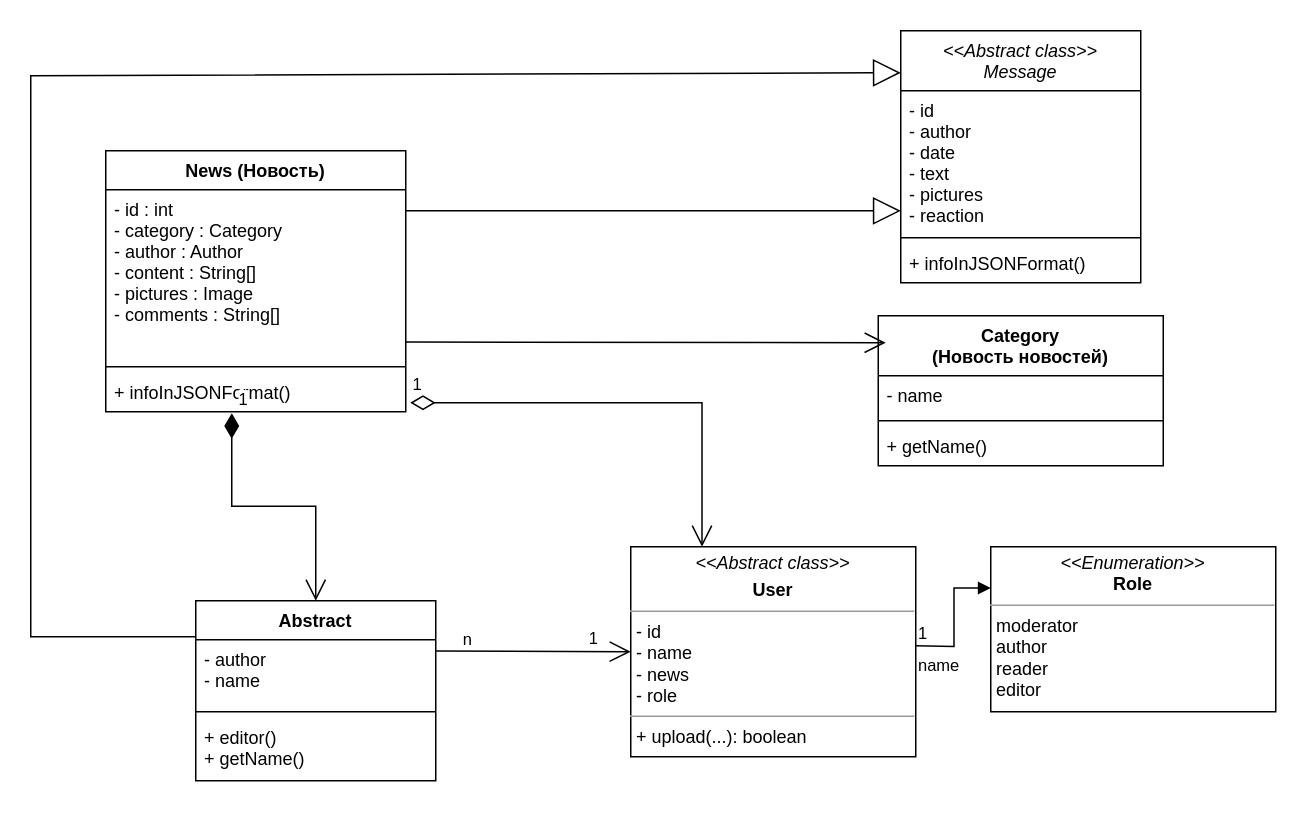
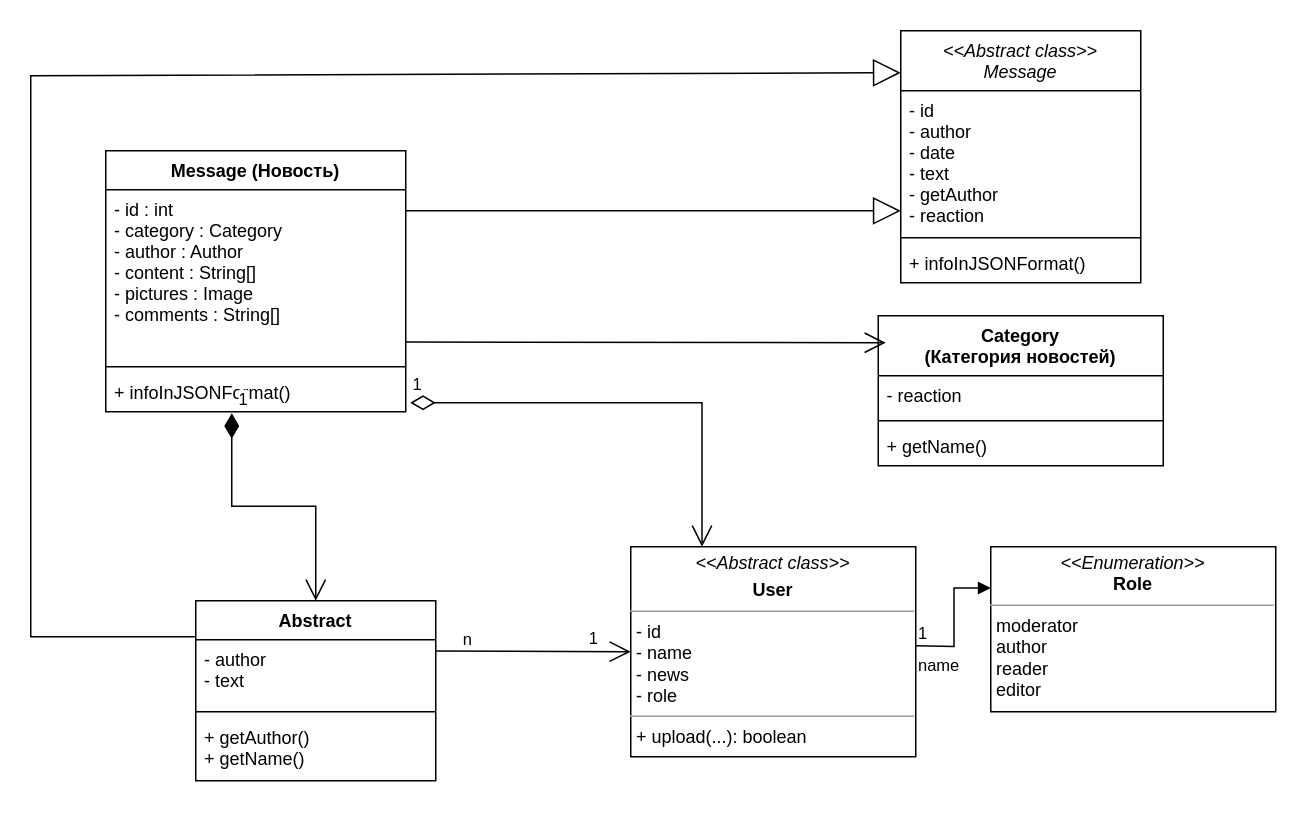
  <mxCell id="0" />
  <mxCell id="1" parent="0" />
- <mxCell id="2" value="News (Новость)" style="swimlane;fontStyle=1;align=center;verticalAlign=top;childLayout=stackLayout;horizontal=1;startSize=26;horizontalStack=0;resizeParent=1;resizeParentMax=0;resizeLast=0;collapsible=1;marginBottom=0;" vertex="1" parent="1"><mxGeometry x="70" y="100" width="200" height="174" as="geometry" /></mxCell>
+ <mxCell id="2" value="Message (Новость)" style="swimlane;fontStyle=1;align=center;verticalAlign=top;childLayout=stackLayout;horizontal=1;startSize=26;horizontalStack=0;resizeParent=1;resizeParentMax=0;resizeLast=0;collapsible=1;marginBottom=0;" vertex="1" parent="1"><mxGeometry x="70" y="100" width="200" height="174" as="geometry" /></mxCell>
  <mxCell id="3" value="- id : int&#10;- category : Category&#10;- author : Author&#10;- content : String[]&#10;- pictures : Image&#10;- comments : String[]" style="text;strokeColor=none;fillColor=none;align=left;verticalAlign=top;spacingLeft=4;spacingRight=4;overflow=hidden;rotatable=0;points=[[0,0.5],[1,0.5]];portConstraint=eastwest;" vertex="1" parent="2"><mxGeometry y="26" width="200" height="114" as="geometry" /></mxCell>
  <mxCell id="4" value="" style="line;strokeWidth=1;fillColor=none;align=left;verticalAlign=middle;spacingTop=-1;spacingLeft=3;spacingRight=3;rotatable=0;labelPosition=right;points=[];portConstraint=eastwest;strokeColor=inherit;" vertex="1" parent="2"><mxGeometry y="140" width="200" height="8" as="geometry" /></mxCell>
  <mxCell id="5" value="+ infoInJSONFormat()" style="text;strokeColor=none;fillColor=none;align=left;verticalAlign=top;spacingLeft=4;spacingRight=4;overflow=hidden;rotatable=0;points=[[0,0.5],[1,0.5]];portConstraint=eastwest;" vertex="1" parent="2"><mxGeometry y="148" width="200" height="26" as="geometry" /></mxCell>
- <mxCell id="6" value="Category&#10;(Новость новостей)" style="swimlane;fontStyle=1;align=center;verticalAlign=top;childLayout=stackLayout;horizontal=1;startSize=40;horizontalStack=0;resizeParent=1;resizeParentMax=0;resizeLast=0;collapsible=1;marginBottom=0;" vertex="1" parent="1"><mxGeometry x="585" y="210" width="190" height="100" as="geometry" /></mxCell>
- <mxCell id="7" value="- name" style="text;strokeColor=none;fillColor=none;align=left;verticalAlign=top;spacingLeft=4;spacingRight=4;overflow=hidden;rotatable=0;points=[[0,0.5],[1,0.5]];portConstraint=eastwest;" vertex="1" parent="6"><mxGeometry y="40" width="190" height="26" as="geometry" /></mxCell>
+ <mxCell id="6" value="Category&#10;(Категория новостей)" style="swimlane;fontStyle=1;align=center;verticalAlign=top;childLayout=stackLayout;horizontal=1;startSize=40;horizontalStack=0;resizeParent=1;resizeParentMax=0;resizeLast=0;collapsible=1;marginBottom=0;" vertex="1" parent="1"><mxGeometry x="585" y="210" width="190" height="100" as="geometry" /></mxCell>
+ <mxCell id="7" value="- reaction" style="text;strokeColor=none;fillColor=none;align=left;verticalAlign=top;spacingLeft=4;spacingRight=4;overflow=hidden;rotatable=0;points=[[0,0.5],[1,0.5]];portConstraint=eastwest;" vertex="1" parent="6"><mxGeometry y="40" width="190" height="26" as="geometry" /></mxCell>
  <mxCell id="8" value="" style="line;strokeWidth=1;fillColor=none;align=left;verticalAlign=middle;spacingTop=-1;spacingLeft=3;spacingRight=3;rotatable=0;labelPosition=right;points=[];portConstraint=eastwest;strokeColor=inherit;" vertex="1" parent="6"><mxGeometry y="66" width="190" height="8" as="geometry" /></mxCell>
  <mxCell id="9" value="+ getName()" style="text;strokeColor=none;fillColor=none;align=left;verticalAlign=top;spacingLeft=4;spacingRight=4;overflow=hidden;rotatable=0;points=[[0,0.5],[1,0.5]];portConstraint=eastwest;" vertex="1" parent="6"><mxGeometry y="74" width="190" height="26" as="geometry" /></mxCell>
  <mxCell id="10" value="&lt;p style=&quot;margin:0px;margin-top:4px;text-align:center;&quot;&gt;&lt;i&gt;&amp;lt;&amp;lt;Abstract class&amp;gt;&amp;gt;&lt;/i&gt;&lt;br&gt;&lt;/p&gt;&lt;p style=&quot;margin:0px;margin-top:4px;text-align:center;&quot;&gt;&lt;b&gt;User&lt;/b&gt;&lt;/p&gt;&lt;hr size=&quot;1&quot;&gt;&lt;p style=&quot;margin:0px;margin-left:4px;&quot;&gt;- id&lt;/p&gt;&lt;p style=&quot;margin:0px;margin-left:4px;&quot;&gt;- name&lt;/p&gt;&lt;p style=&quot;margin:0px;margin-left:4px;&quot;&gt;- news&lt;/p&gt;&lt;p style=&quot;margin:0px;margin-left:4px;&quot;&gt;- role&lt;/p&gt;&lt;hr size=&quot;1&quot;&gt;&lt;p style=&quot;margin:0px;margin-left:4px;&quot;&gt;&lt;span style=&quot;background-color: initial;&quot;&gt;+ upload(...): boolean&lt;/span&gt;&lt;br&gt;&lt;/p&gt;" style="verticalAlign=top;align=left;overflow=fill;fontSize=12;fontFamily=Helvetica;html=1;" vertex="1" parent="1"><mxGeometry x="420" y="364" width="190" height="140" as="geometry" /></mxCell>
  <mxCell id="11" value="Abstract" style="swimlane;fontStyle=1;align=center;verticalAlign=top;childLayout=stackLayout;horizontal=1;startSize=26;horizontalStack=0;resizeParent=1;resizeParentMax=0;resizeLast=0;collapsible=1;marginBottom=0;" vertex="1" parent="1"><mxGeometry x="130" y="400" width="160" height="120" as="geometry" /></mxCell>
- <mxCell id="12" value="- author&#10;- name" style="text;strokeColor=none;fillColor=none;align=left;verticalAlign=top;spacingLeft=4;spacingRight=4;overflow=hidden;rotatable=0;points=[[0,0.5],[1,0.5]];portConstraint=eastwest;" vertex="1" parent="11"><mxGeometry y="26" width="160" height="44" as="geometry" /></mxCell>
+ <mxCell id="12" value="- author&#10;- text" style="text;strokeColor=none;fillColor=none;align=left;verticalAlign=top;spacingLeft=4;spacingRight=4;overflow=hidden;rotatable=0;points=[[0,0.5],[1,0.5]];portConstraint=eastwest;" vertex="1" parent="11"><mxGeometry y="26" width="160" height="44" as="geometry" /></mxCell>
  <mxCell id="13" value="" style="line;strokeWidth=1;fillColor=none;align=left;verticalAlign=middle;spacingTop=-1;spacingLeft=3;spacingRight=3;rotatable=0;labelPosition=right;points=[];portConstraint=eastwest;strokeColor=inherit;" vertex="1" parent="11"><mxGeometry y="70" width="160" height="8" as="geometry" /></mxCell>
- <mxCell id="14" value="+ editor()&#10;+ getName()" style="text;strokeColor=none;fillColor=none;align=left;verticalAlign=top;spacingLeft=4;spacingRight=4;overflow=hidden;rotatable=0;points=[[0,0.5],[1,0.5]];portConstraint=eastwest;" vertex="1" parent="11"><mxGeometry y="78" width="160" height="42" as="geometry" /></mxCell>
+ <mxCell id="14" value="+ getAuthor()&#10;+ getName()" style="text;strokeColor=none;fillColor=none;align=left;verticalAlign=top;spacingLeft=4;spacingRight=4;overflow=hidden;rotatable=0;points=[[0,0.5],[1,0.5]];portConstraint=eastwest;" vertex="1" parent="11"><mxGeometry y="78" width="160" height="42" as="geometry" /></mxCell>
  <mxCell id="15" value="&lt;&lt;Abstract class&gt;&gt;&#10;Message" style="swimlane;fontStyle=2;align=center;verticalAlign=top;childLayout=stackLayout;horizontal=1;startSize=40;horizontalStack=0;resizeParent=1;resizeParentMax=0;resizeLast=0;collapsible=1;marginBottom=0;" vertex="1" parent="1"><mxGeometry x="600" y="20" width="160" height="168" as="geometry" /></mxCell>
- <mxCell id="16" value="- id&#10;- author&#10;- date&#10;- text&#10;- pictures&#10;- reaction" style="text;strokeColor=none;fillColor=none;align=left;verticalAlign=top;spacingLeft=4;spacingRight=4;overflow=hidden;rotatable=0;points=[[0,0.5],[1,0.5]];portConstraint=eastwest;" vertex="1" parent="15"><mxGeometry y="40" width="160" height="94" as="geometry" /></mxCell>
+ <mxCell id="16" value="- id&#10;- author&#10;- date&#10;- text&#10;- getAuthor&#10;- reaction" style="text;strokeColor=none;fillColor=none;align=left;verticalAlign=top;spacingLeft=4;spacingRight=4;overflow=hidden;rotatable=0;points=[[0,0.5],[1,0.5]];portConstraint=eastwest;" vertex="1" parent="15"><mxGeometry y="40" width="160" height="94" as="geometry" /></mxCell>
  <mxCell id="17" value="" style="line;strokeWidth=1;fillColor=none;align=left;verticalAlign=middle;spacingTop=-1;spacingLeft=3;spacingRight=3;rotatable=0;labelPosition=right;points=[];portConstraint=eastwest;strokeColor=inherit;" vertex="1" parent="15"><mxGeometry y="134" width="160" height="8" as="geometry" /></mxCell>
  <mxCell id="18" value="+ infoInJSONFormat()" style="text;strokeColor=none;fillColor=none;align=left;verticalAlign=top;spacingLeft=4;spacingRight=4;overflow=hidden;rotatable=0;points=[[0,0.5],[1,0.5]];portConstraint=eastwest;" vertex="1" parent="15"><mxGeometry y="142" width="160" height="26" as="geometry" /></mxCell>
  <mxCell id="19" value="&lt;p style=&quot;margin:0px;margin-top:4px;text-align:center;&quot;&gt;&lt;i&gt;&amp;lt;&amp;lt;Enumeration&amp;gt;&amp;gt;&lt;/i&gt;&lt;br&gt;&lt;b&gt;Role&lt;/b&gt;&lt;/p&gt;&lt;hr size=&quot;1&quot;&gt;&lt;p style=&quot;margin:0px;margin-left:4px;&quot;&gt;moderator&lt;/p&gt;&lt;p style=&quot;margin:0px;margin-left:4px;&quot;&gt;author&lt;/p&gt;&lt;p style=&quot;margin:0px;margin-left:4px;&quot;&gt;reader&lt;/p&gt;&lt;p style=&quot;margin:0px;margin-left:4px;&quot;&gt;editor&lt;/p&gt;&lt;p style=&quot;margin:0px;margin-left:4px;&quot;&gt;&lt;br&gt;&lt;/p&gt;" style="verticalAlign=top;align=left;overflow=fill;fontSize=12;fontFamily=Helvetica;html=1;" vertex="1" parent="1"><mxGeometry x="660" y="364" width="190" height="110" as="geometry" /></mxCell>
  <mxCell id="20" value="" style="endArrow=open;endFill=1;endSize=12;html=1;rounded=0;" edge="1" parent="1"><mxGeometry width="160" relative="1" as="geometry"><mxPoint x="270" y="227.5" as="sourcePoint" /><mxPoint x="590" y="228" as="targetPoint" /></mxGeometry></mxCell>
  <mxCell id="21" value="1" style="endArrow=open;html=1;endSize=12;startArrow=diamondThin;startSize=14;startFill=0;edgeStyle=orthogonalEdgeStyle;align=left;verticalAlign=bottom;rounded=0;exitX=1.015;exitY=0.769;exitDx=0;exitDy=0;entryX=0.25;entryY=0;entryDx=0;entryDy=0;exitPerimeter=0;" edge="1" parent="1" source="5" target="10"><mxGeometry x="-1" y="3" relative="1" as="geometry"><mxPoint x="430" y="260" as="sourcePoint" /><mxPoint x="360" y="450" as="targetPoint" /></mxGeometry></mxCell>
  <mxCell id="22" value="1" style="endArrow=open;html=1;endSize=12;startArrow=diamondThin;startSize=14;startFill=1;edgeStyle=orthogonalEdgeStyle;align=left;verticalAlign=bottom;rounded=0;exitX=0.42;exitY=1.038;exitDx=0;exitDy=0;exitPerimeter=0;entryX=0.5;entryY=0;entryDx=0;entryDy=0;" edge="1" parent="1" source="5" target="11"><mxGeometry x="-1" y="3" relative="1" as="geometry"><mxPoint x="350" y="290" as="sourcePoint" /><mxPoint x="470" y="320" as="targetPoint" /></mxGeometry></mxCell>
  <mxCell id="23" value="" style="endArrow=block;endSize=16;endFill=0;html=1;rounded=0;exitX=0.95;exitY=0.034;exitDx=0;exitDy=0;exitPerimeter=0;" edge="1" parent="1"><mxGeometry width="160" relative="1" as="geometry"><mxPoint x="270" y="139.996" as="sourcePoint" /><mxPoint x="600" y="140.08" as="targetPoint" /></mxGeometry></mxCell>
  <mxCell id="24" value="" style="endArrow=block;endSize=16;endFill=0;html=1;rounded=0;exitX=0;exitY=0.2;exitDx=0;exitDy=0;exitPerimeter=0;" edge="1" parent="1" source="11"><mxGeometry width="160" relative="1" as="geometry"><mxPoint x="130" y="400" as="sourcePoint" /><mxPoint x="600" y="48" as="targetPoint" /><Array as="points"><mxPoint x="20" y="424" /><mxPoint x="20" y="50" /></Array></mxGeometry></mxCell>
  <mxCell id="25" value="name" style="endArrow=block;endFill=1;html=1;edgeStyle=orthogonalEdgeStyle;align=left;verticalAlign=top;rounded=0;entryX=0;entryY=0.25;entryDx=0;entryDy=0;" edge="1" parent="1" target="19"><mxGeometry x="-1" relative="1" as="geometry"><mxPoint x="610" y="430" as="sourcePoint" /><mxPoint x="770" y="430" as="targetPoint" /></mxGeometry></mxCell>
  <mxCell id="26" value="1" style="edgeLabel;resizable=0;html=1;align=left;verticalAlign=bottom;" connectable="0" vertex="1" parent="25"><mxGeometry x="-1" relative="1" as="geometry" /></mxCell>
  <mxCell id="27" value="" style="endArrow=open;endFill=1;endSize=12;html=1;rounded=0;" edge="1" parent="1"><mxGeometry width="160" relative="1" as="geometry"><mxPoint x="290" y="433.5" as="sourcePoint" /><mxPoint x="420" y="434" as="targetPoint" /></mxGeometry></mxCell>
  <mxCell id="28" value="n" style="edgeLabel;html=1;align=center;verticalAlign=middle;resizable=0;points=[];" vertex="1" connectable="0" parent="27"><mxGeometry x="-0.693" y="8" relative="1" as="geometry"><mxPoint as="offset" /></mxGeometry></mxCell>
  <mxCell id="29" value="1" style="edgeLabel;html=1;align=center;verticalAlign=middle;resizable=0;points=[];" vertex="1" connectable="0" parent="27"><mxGeometry x="0.6" y="9" relative="1" as="geometry"><mxPoint as="offset" /></mxGeometry></mxCell>
